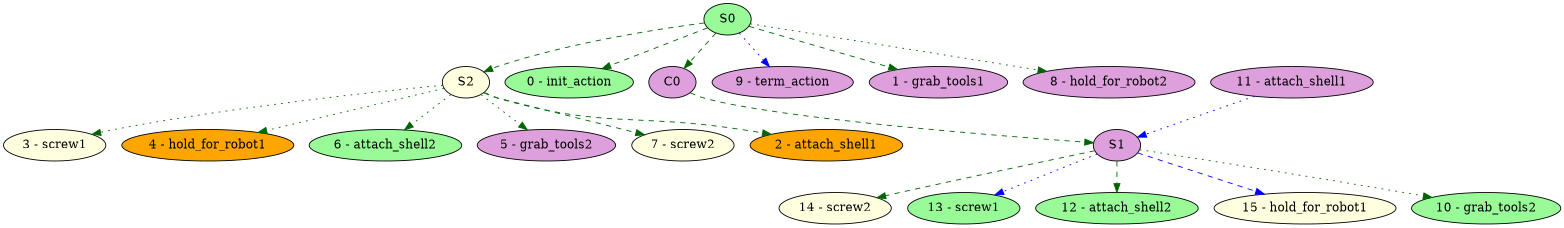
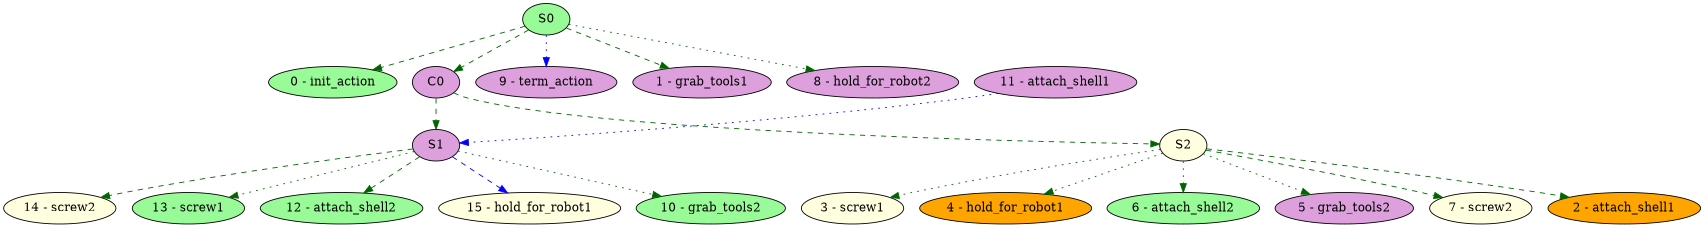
  strict digraph {
    node [fillcolor=plum htn_node_type=primitive ordering=out style=filled]
    edge [color=darkgreen style=dashed]
    "0 - init_action" [fillcolor=palegreen]
    S1 [htn_node_type=sequence]
    "11 - attach_shell1"
    "3 - screw1" [fillcolor=lightyellow]
    "4 - hold_for_robot1" [fillcolor=orange]
    "6 - attach_shell2" [fillcolor=palegreen]
    C0 [htn_node_type=choice]
    S2 [fillcolor=lightyellow htn_node_type=sequence]
    "14 - screw2" [fillcolor=lightyellow]
    "13 - screw1" [fillcolor=palegreen]
    "12 - attach_shell2" [fillcolor=palegreen]
    "15 - hold_for_robot1" [fillcolor=lightyellow]
    "10 - grab_tools2" [fillcolor=palegreen]
    "5 - grab_tools2"
    "7 - screw2" [fillcolor=lightyellow]
    "2 - attach_shell1" [fillcolor=orange]
    S0 [fillcolor=palegreen htn_node_type=sequence]
    "9 - term_action"
    "1 - grab_tools1"
    "8 - hold_for_robot2"
    S1 -> "14 - screw2"
-   S1 -> "13 - screw1" [color=blue style=dotted]
+   S1 -> "13 - screw1" [style=dotted]
    S1 -> "12 - attach_shell2"
    S1 -> "15 - hold_for_robot1" [color=blue]
    S1 -> "10 - grab_tools2" [style=dotted]
    "11 - attach_shell1" -> S1 [color=blue style=dotted]
    C0 -> S1 [prob=0.5]
-   S0 -> S2 [prob=0.5]
+   C0 -> S2 [prob=0.5]
    S2 -> "3 - screw1" [style=dotted]
    S2 -> "4 - hold_for_robot1" [style=dotted]
    S2 -> "6 - attach_shell2" [style=dotted]
    S2 -> "5 - grab_tools2" [style=dotted]
    S2 -> "7 - screw2"
    S2 -> "2 - attach_shell1"
    S0 -> "0 - init_action"
    S0 -> C0
    S0 -> "9 - term_action" [color=blue style=dotted]
    S0 -> "1 - grab_tools1"
    S0 -> "8 - hold_for_robot2" [style=dotted]
  }
